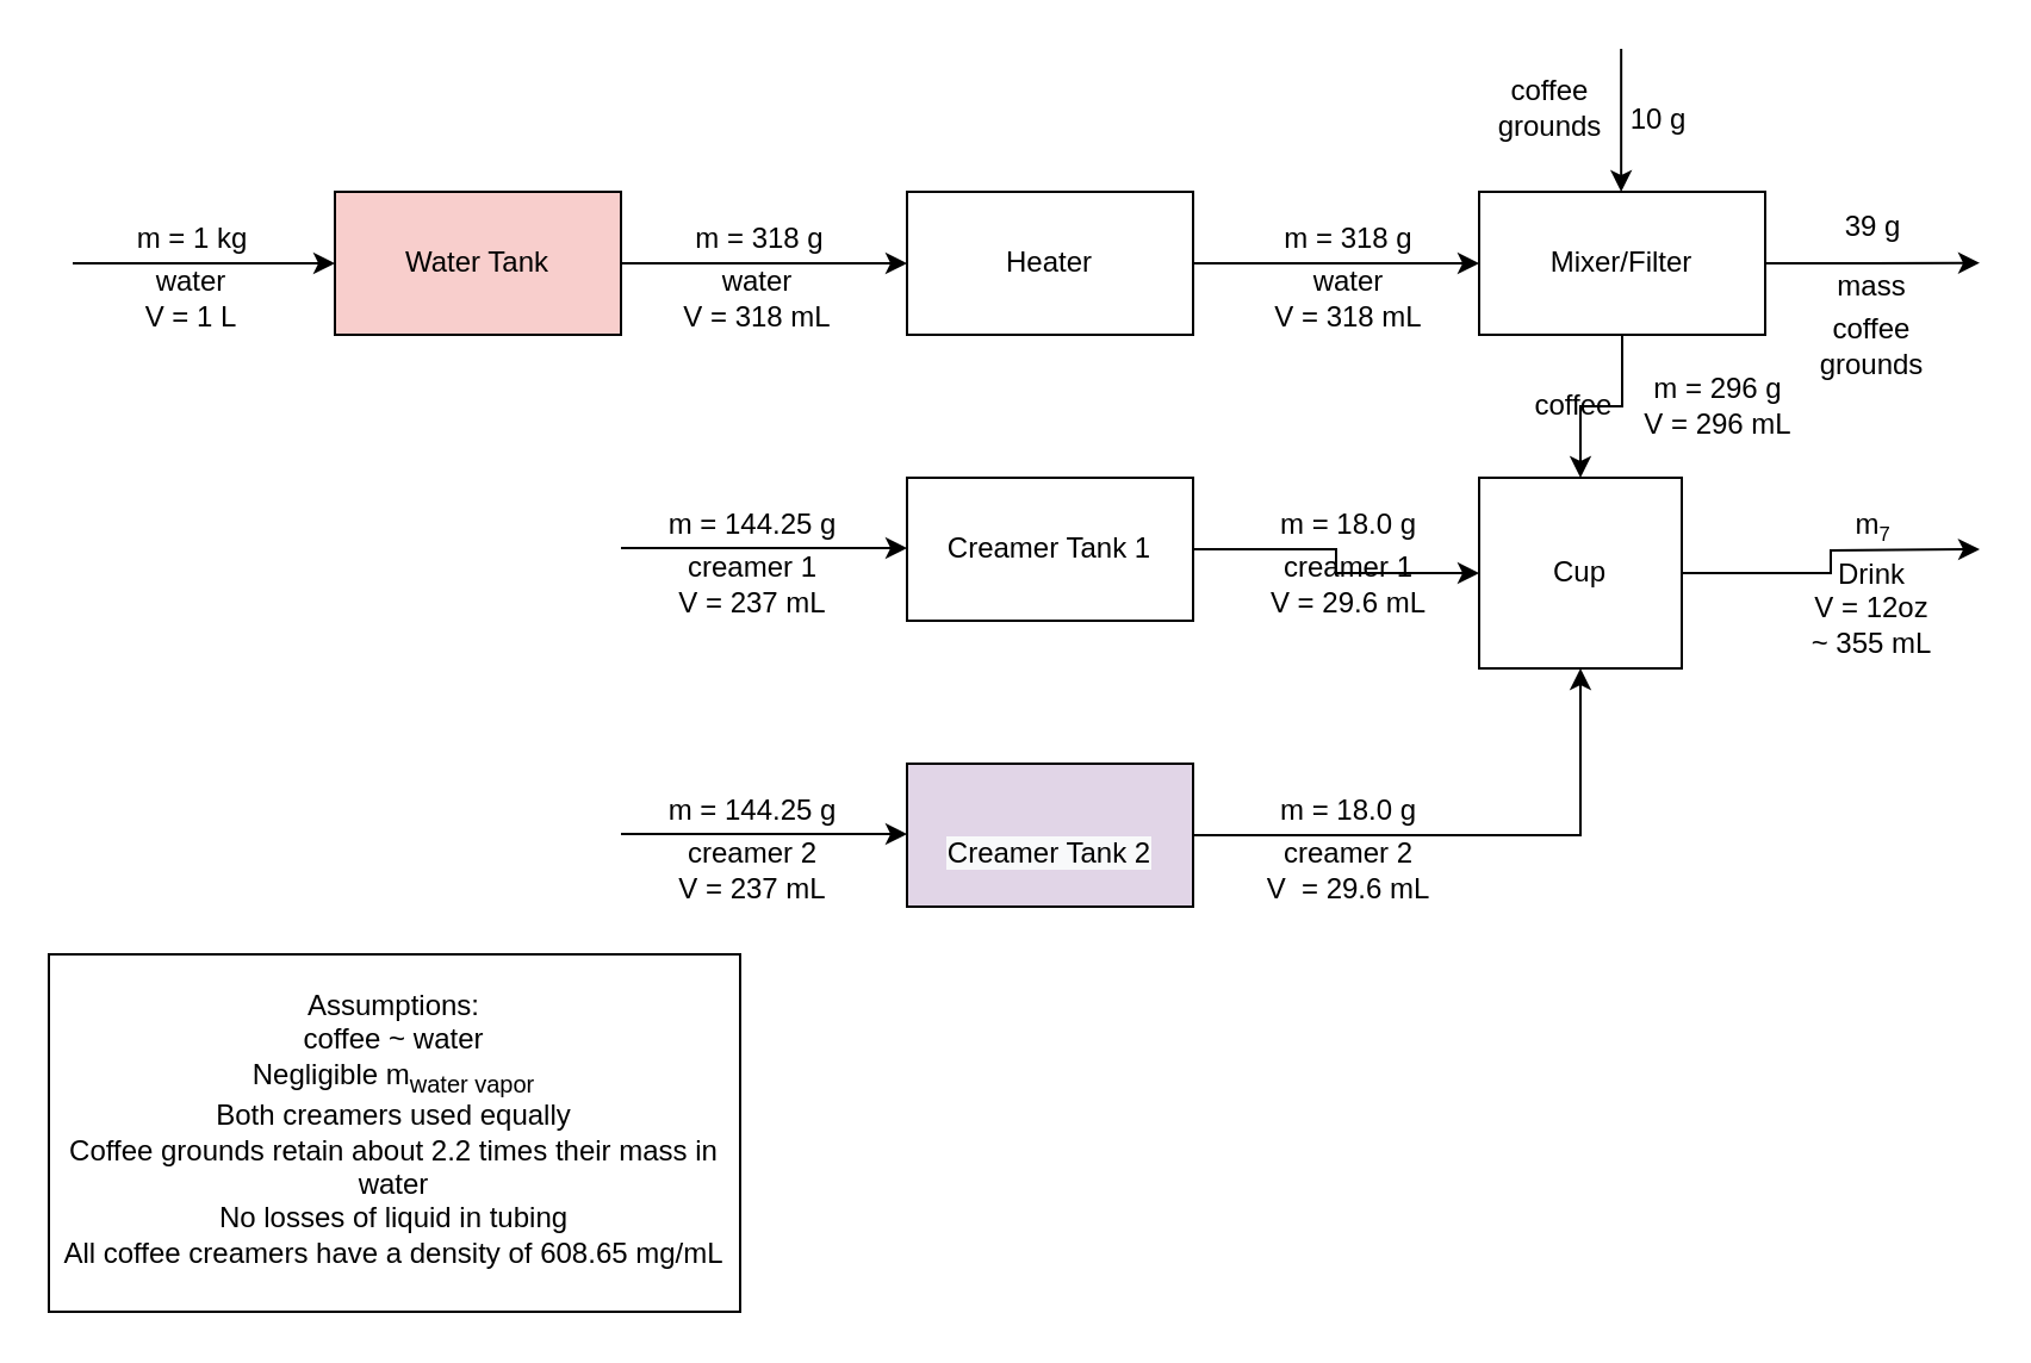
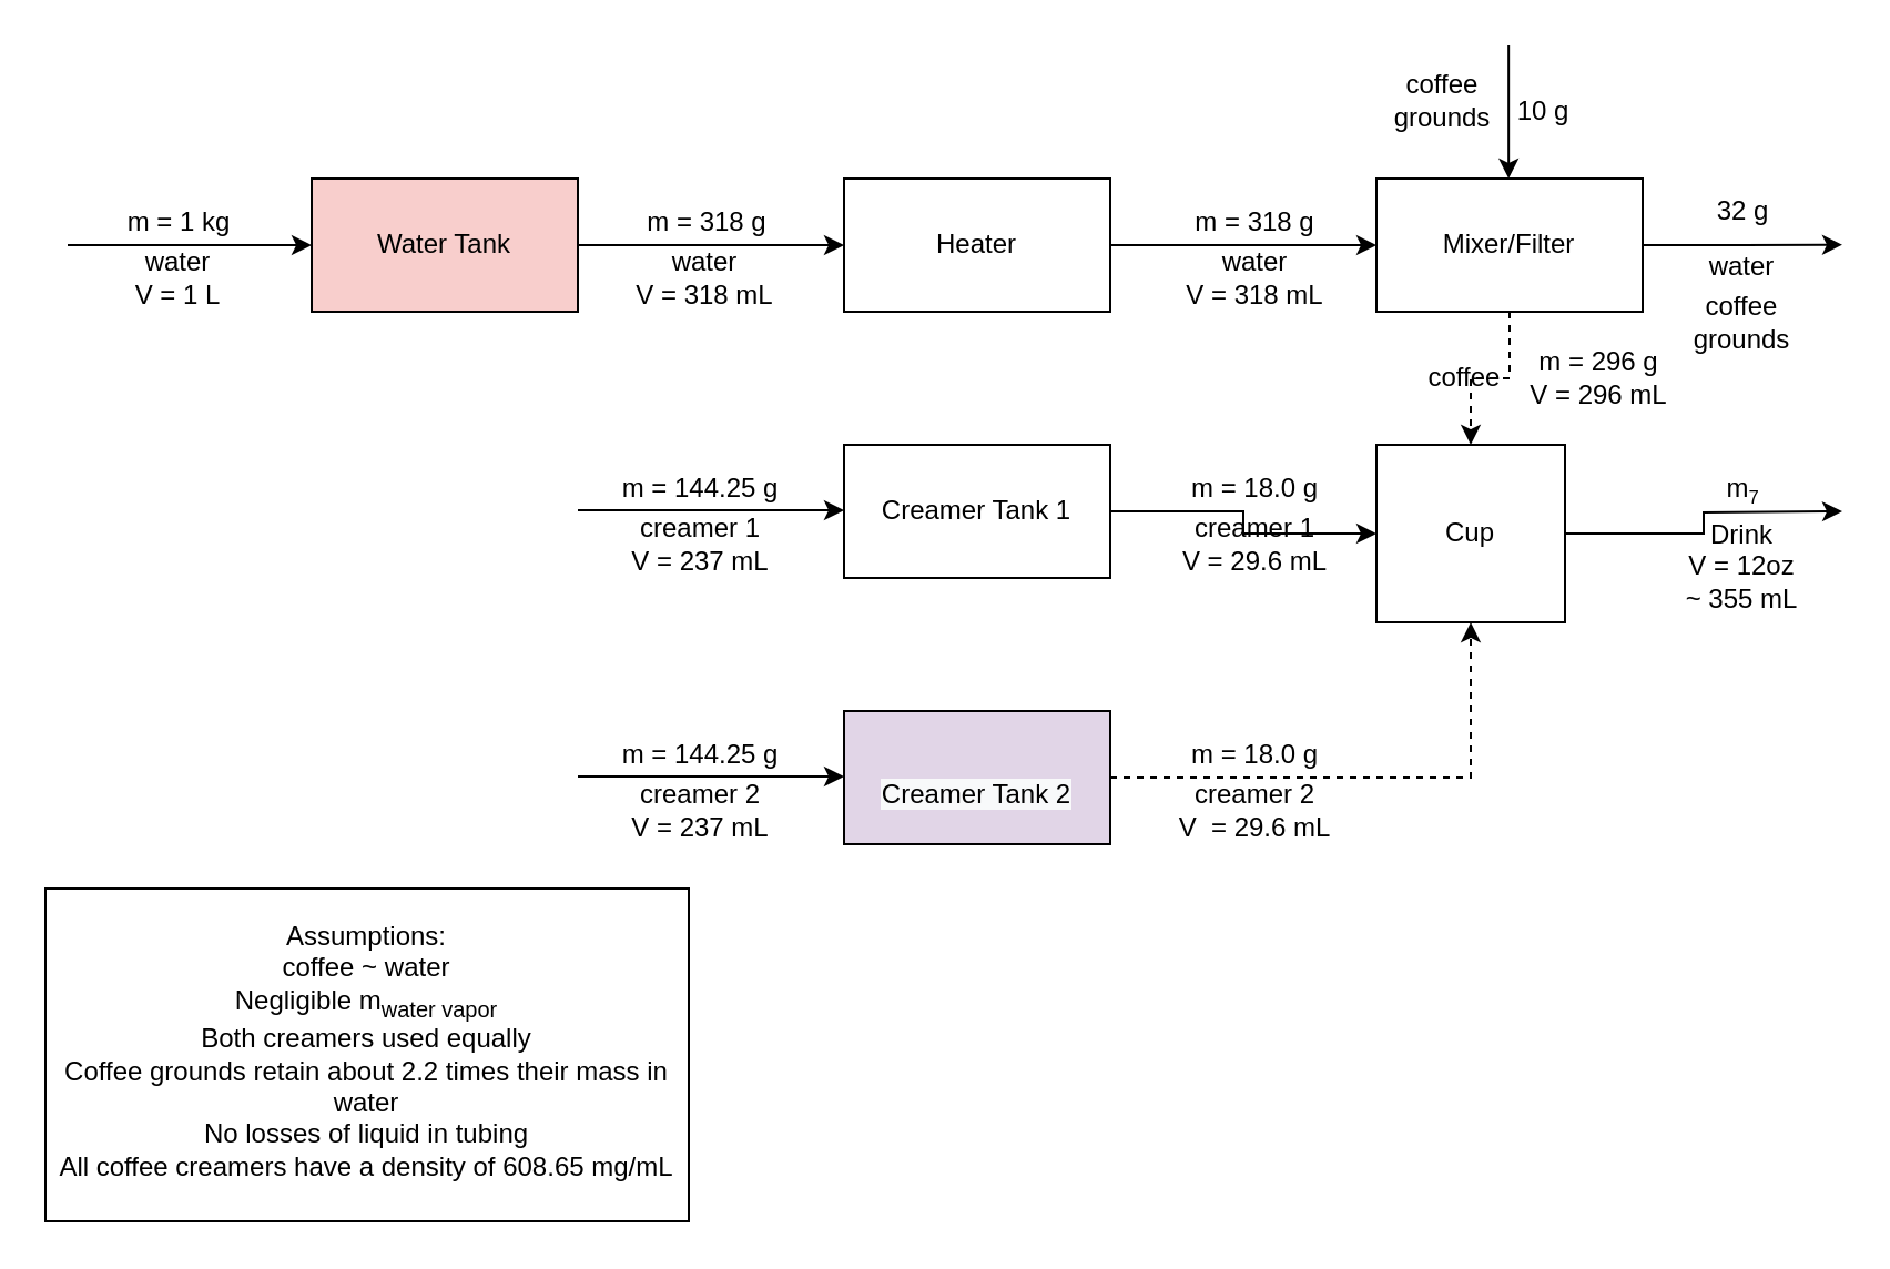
  <mxCell id="0" />
  <mxCell id="1" parent="0" />
  <mxCell id="2" style="edgeStyle=orthogonalEdgeStyle;rounded=0;orthogonalLoop=1;jettySize=auto;html=1;exitX=1;exitY=0.5;exitDx=0;exitDy=0;" edge="1" parent="1" source="3" target="5"><mxGeometry relative="1" as="geometry" /></mxCell>
  <mxCell id="3" value="Water Tank" style="rounded=0;whiteSpace=wrap;html=1;fillColor=#f8cecc;" vertex="1" parent="1"><mxGeometry x="140" y="80" width="120" height="60" as="geometry" /></mxCell>
  <mxCell id="4" style="edgeStyle=orthogonalEdgeStyle;rounded=0;orthogonalLoop=1;jettySize=auto;html=1;exitX=1;exitY=0.5;exitDx=0;exitDy=0;entryX=0;entryY=0.5;entryDx=0;entryDy=0;" edge="1" parent="1" source="5" target="10"><mxGeometry relative="1" as="geometry" /></mxCell>
  <mxCell id="5" value="Heater" style="rounded=0;whiteSpace=wrap;html=1;" vertex="1" parent="1"><mxGeometry x="380" y="80" width="120" height="60" as="geometry" /></mxCell>
  <mxCell id="6" style="edgeStyle=orthogonalEdgeStyle;rounded=0;orthogonalLoop=1;jettySize=auto;html=1;exitX=1;exitY=0.5;exitDx=0;exitDy=0;" edge="1" parent="1" source="7"><mxGeometry relative="1" as="geometry"><mxPoint x="830" y="230" as="targetPoint" /></mxGeometry></mxCell>
  <mxCell id="7" value="Cup" style="rounded=0;whiteSpace=wrap;html=1;" vertex="1" parent="1"><mxGeometry x="620" y="200" width="85" height="80" as="geometry" /></mxCell>
- <mxCell id="8" style="edgeStyle=orthogonalEdgeStyle;rounded=0;orthogonalLoop=1;jettySize=auto;html=1;exitX=0.5;exitY=1;exitDx=0;exitDy=0;entryX=0.5;entryY=0;entryDx=0;entryDy=0;" edge="1" parent="1" source="10" target="7"><mxGeometry relative="1" as="geometry" /></mxCell>
+ <mxCell id="8" style="edgeStyle=orthogonalEdgeStyle;rounded=0;orthogonalLoop=1;jettySize=auto;html=1;exitX=0.5;exitY=1;exitDx=0;exitDy=0;entryX=0.5;entryY=0;entryDx=0;entryDy=0;dashed=1;" edge="1" parent="1" source="10" target="7"><mxGeometry relative="1" as="geometry" /></mxCell>
  <mxCell id="9" style="edgeStyle=orthogonalEdgeStyle;rounded=0;orthogonalLoop=1;jettySize=auto;html=1;exitX=1;exitY=0.5;exitDx=0;exitDy=0;" edge="1" parent="1" source="10"><mxGeometry relative="1" as="geometry"><mxPoint x="830" y="109.833" as="targetPoint" /></mxGeometry></mxCell>
  <mxCell id="10" value="Mixer/Filter" style="rounded=0;whiteSpace=wrap;html=1;" vertex="1" parent="1"><mxGeometry x="620" y="80" width="120" height="60" as="geometry" /></mxCell>
  <mxCell id="11" style="edgeStyle=orthogonalEdgeStyle;rounded=0;orthogonalLoop=1;jettySize=auto;html=1;exitX=1;exitY=0.5;exitDx=0;exitDy=0;entryX=0;entryY=0.5;entryDx=0;entryDy=0;" edge="1" parent="1" source="12" target="7"><mxGeometry relative="1" as="geometry" /></mxCell>
  <mxCell id="12" value="Creamer Tank 1" style="rounded=0;whiteSpace=wrap;html=1;" vertex="1" parent="1"><mxGeometry x="380" y="200" width="120" height="60" as="geometry" /></mxCell>
- <mxCell id="13" style="edgeStyle=orthogonalEdgeStyle;rounded=0;orthogonalLoop=1;jettySize=auto;html=1;exitX=1;exitY=0.5;exitDx=0;exitDy=0;entryX=0.5;entryY=1;entryDx=0;entryDy=0;" edge="1" parent="1" source="14" target="7"><mxGeometry relative="1" as="geometry" /></mxCell>
+ <mxCell id="13" style="edgeStyle=orthogonalEdgeStyle;rounded=0;orthogonalLoop=1;jettySize=auto;html=1;exitX=1;exitY=0.5;exitDx=0;exitDy=0;entryX=0.5;entryY=1;entryDx=0;entryDy=0;dashed=1;" edge="1" parent="1" source="14" target="7"><mxGeometry relative="1" as="geometry" /></mxCell>
  <mxCell id="14" value="&lt;br&gt;&lt;span style=&quot;color: rgb(0 , 0 , 0) ; font-family: &amp;#34;helvetica&amp;#34; ; font-size: 12px ; font-style: normal ; font-weight: 400 ; letter-spacing: normal ; text-align: center ; text-indent: 0px ; text-transform: none ; word-spacing: 0px ; background-color: rgb(248 , 249 , 250) ; display: inline ; float: none&quot;&gt;Creamer Tank 2&lt;br&gt;&lt;/span&gt;" style="rounded=0;whiteSpace=wrap;html=1;fillColor=#e1d5e7;" vertex="1" parent="1"><mxGeometry x="380" y="320" width="120" height="60" as="geometry" /></mxCell>
  <mxCell id="15" value="" style="endArrow=classic;html=1;rounded=0;entryX=0;entryY=0.5;entryDx=0;entryDy=0;" edge="1" parent="1" target="3"><mxGeometry width="50" height="50" relative="1" as="geometry"><mxPoint x="30" y="110" as="sourcePoint" /><mxPoint x="450" y="180" as="targetPoint" /></mxGeometry></mxCell>
  <mxCell id="16" value="m = 1 kg" style="text;html=1;align=center;verticalAlign=middle;resizable=0;points=[];autosize=1;strokeColor=none;fillColor=none;" vertex="1" parent="1"><mxGeometry x="50" y="90" width="60" height="20" as="geometry" /></mxCell>
  <mxCell id="17" style="edgeStyle=orthogonalEdgeStyle;rounded=0;orthogonalLoop=1;jettySize=auto;html=1;exitX=1;exitY=0.5;exitDx=0;exitDy=0;" edge="1" parent="1"><mxGeometry relative="1" as="geometry"><mxPoint x="260" y="349.5" as="sourcePoint" /><mxPoint x="380" y="349.5" as="targetPoint" /></mxGeometry></mxCell>
  <mxCell id="18" style="edgeStyle=orthogonalEdgeStyle;rounded=0;orthogonalLoop=1;jettySize=auto;html=1;exitX=1;exitY=0.5;exitDx=0;exitDy=0;" edge="1" parent="1"><mxGeometry relative="1" as="geometry"><mxPoint x="260" y="229.5" as="sourcePoint" /><mxPoint x="380" y="229.5" as="targetPoint" /><Array as="points"><mxPoint x="280" y="229.5" /><mxPoint x="280" y="229.5" /></Array></mxGeometry></mxCell>
  <mxCell id="19" value="water&lt;br&gt;V = 1 L" style="text;html=1;strokeColor=none;fillColor=none;align=center;verticalAlign=middle;whiteSpace=wrap;rounded=0;" vertex="1" parent="1"><mxGeometry x="50" y="110" width="60" height="30" as="geometry" /></mxCell>
  <mxCell id="20" value="water&lt;br&gt;V = 318 mL" style="text;html=1;strokeColor=none;fillColor=none;align=center;verticalAlign=middle;whiteSpace=wrap;rounded=0;" vertex="1" parent="1"><mxGeometry x="285" y="110" width="65" height="30" as="geometry" /></mxCell>
  <mxCell id="21" value="m = 318 g" style="text;html=1;align=center;verticalAlign=middle;resizable=0;points=[];autosize=1;strokeColor=none;fillColor=none;" vertex="1" parent="1"><mxGeometry x="530" y="90" width="70" height="20" as="geometry" /></mxCell>
  <mxCell id="22" value="10 g" style="text;html=1;align=center;verticalAlign=middle;resizable=0;points=[];autosize=1;strokeColor=none;fillColor=none;" vertex="1" parent="1"><mxGeometry x="675" y="40" width="40" height="20" as="geometry" /></mxCell>
  <mxCell id="23" value="m = 296 g&lt;br&gt;V = 296 mL" style="text;html=1;align=center;verticalAlign=middle;resizable=0;points=[];autosize=1;strokeColor=none;fillColor=none;" vertex="1" parent="1"><mxGeometry x="680" y="155" width="80" height="30" as="geometry" /></mxCell>
  <mxCell id="24" value="m = 18.0 g" style="text;html=1;align=center;verticalAlign=middle;resizable=0;points=[];autosize=1;strokeColor=none;fillColor=none;" vertex="1" parent="1"><mxGeometry x="530" y="210" width="70" height="20" as="geometry" /></mxCell>
  <mxCell id="25" value="m = 144.25 g" style="text;html=1;align=center;verticalAlign=middle;resizable=0;points=[];autosize=1;strokeColor=none;fillColor=none;" vertex="1" parent="1"><mxGeometry x="270" y="210" width="90" height="20" as="geometry" /></mxCell>
  <mxCell id="26" value="m&lt;span style=&quot;font-size: 10px&quot;&gt;&lt;sub&gt;7&lt;/sub&gt;&lt;/span&gt;" style="text;html=1;align=center;verticalAlign=middle;resizable=0;points=[];autosize=1;strokeColor=none;fillColor=none;" vertex="1" parent="1"><mxGeometry x="770" y="210" width="30" height="20" as="geometry" /></mxCell>
- <mxCell id="27" value="mass" style="text;html=1;strokeColor=none;fillColor=none;align=center;verticalAlign=middle;whiteSpace=wrap;rounded=0;" vertex="1" parent="1"><mxGeometry x="755" y="105" width="60" height="30" as="geometry" /></mxCell>
+ <mxCell id="27" value="water" style="text;html=1;strokeColor=none;fillColor=none;align=center;verticalAlign=middle;whiteSpace=wrap;rounded=0;" vertex="1" parent="1"><mxGeometry x="755" y="105" width="60" height="30" as="geometry" /></mxCell>
  <mxCell id="28" value="coffee" style="text;html=1;strokeColor=none;fillColor=none;align=center;verticalAlign=middle;whiteSpace=wrap;rounded=0;" vertex="1" parent="1"><mxGeometry x="630" y="155" width="60" height="30" as="geometry" /></mxCell>
  <mxCell id="29" value="Drink&lt;br&gt;V = 12oz ~ 355 mL" style="text;html=1;strokeColor=none;fillColor=none;align=center;verticalAlign=middle;whiteSpace=wrap;rounded=0;" vertex="1" parent="1"><mxGeometry x="755" y="240" width="60" height="30" as="geometry" /></mxCell>
  <mxCell id="30" value="creamer 2&lt;br&gt;V = 237 mL" style="text;html=1;strokeColor=none;fillColor=none;align=center;verticalAlign=middle;whiteSpace=wrap;rounded=0;" vertex="1" parent="1"><mxGeometry x="277.5" y="350" width="75" height="30" as="geometry" /></mxCell>
  <mxCell id="31" value="creamer 1&lt;br&gt;V = 237 mL" style="text;html=1;strokeColor=none;fillColor=none;align=center;verticalAlign=middle;whiteSpace=wrap;rounded=0;" vertex="1" parent="1"><mxGeometry x="282.5" y="230" width="65" height="30" as="geometry" /></mxCell>
  <mxCell id="32" value="creamer 1&lt;br&gt;V = 29.6 mL" style="text;html=1;strokeColor=none;fillColor=none;align=center;verticalAlign=middle;whiteSpace=wrap;rounded=0;" vertex="1" parent="1"><mxGeometry x="527.5" y="230" width="75" height="30" as="geometry" /></mxCell>
  <mxCell id="33" value="creamer 2&lt;br&gt;V&amp;nbsp;&amp;nbsp;= 29.6 mL" style="text;html=1;strokeColor=none;fillColor=none;align=center;verticalAlign=middle;whiteSpace=wrap;rounded=0;" vertex="1" parent="1"><mxGeometry x="527.5" y="350" width="75" height="30" as="geometry" /></mxCell>
  <mxCell id="34" style="edgeStyle=orthogonalEdgeStyle;rounded=0;orthogonalLoop=1;jettySize=auto;html=1;exitX=0.5;exitY=1;exitDx=0;exitDy=0;entryX=0.5;entryY=0;entryDx=0;entryDy=0;" edge="1" parent="1"><mxGeometry relative="1" as="geometry"><mxPoint x="679.58" y="20" as="sourcePoint" /><mxPoint x="679.58" y="80" as="targetPoint" /></mxGeometry></mxCell>
- <mxCell id="35" value="39 g" style="text;html=1;align=center;verticalAlign=middle;resizable=0;points=[];autosize=1;strokeColor=none;fillColor=none;" vertex="1" parent="1"><mxGeometry x="765" y="85" width="40" height="20" as="geometry" /></mxCell>
+ <mxCell id="35" value="32 g" style="text;html=1;align=center;verticalAlign=middle;resizable=0;points=[];autosize=1;strokeColor=none;fillColor=none;" vertex="1" parent="1"><mxGeometry x="765" y="85" width="40" height="20" as="geometry" /></mxCell>
  <mxCell id="36" value="coffee grounds" style="text;html=1;strokeColor=none;fillColor=none;align=center;verticalAlign=middle;whiteSpace=wrap;rounded=0;" vertex="1" parent="1"><mxGeometry x="620" y="30" width="60" height="30" as="geometry" /></mxCell>
  <mxCell id="37" value="coffee grounds" style="text;html=1;strokeColor=none;fillColor=none;align=center;verticalAlign=middle;whiteSpace=wrap;rounded=0;" vertex="1" parent="1"><mxGeometry x="755" y="130" width="60" height="30" as="geometry" /></mxCell>
  <mxCell id="38" value="Assumptions:&lt;br&gt;coffee ~ water&lt;br&gt;Negligible m&lt;sub&gt;water vapor&lt;br&gt;&lt;/sub&gt;Both creamers used equally &lt;br&gt;Coffee grounds retain about 2.2 times their mass in water &lt;br&gt;No losses of liquid in tubing &lt;br&gt;All coffee creamers have a density of 608.65 mg/mL&lt;sub&gt;&lt;br&gt;&lt;/sub&gt;" style="rounded=0;whiteSpace=wrap;html=1;" vertex="1" parent="1"><mxGeometry y="400" width="290" height="150" as="geometry" x="20" /></mxCell>
  <mxCell id="39" value="m = 144.25 g" style="text;html=1;align=center;verticalAlign=middle;resizable=0;points=[];autosize=1;strokeColor=none;fillColor=none;" vertex="1" parent="1"><mxGeometry x="270" y="330" width="90" height="20" as="geometry" /></mxCell>
  <mxCell id="40" value="m = 18.0 g" style="text;html=1;align=center;verticalAlign=middle;resizable=0;points=[];autosize=1;strokeColor=none;fillColor=none;" vertex="1" parent="1"><mxGeometry x="530" y="330" width="70" height="20" as="geometry" /></mxCell>
  <mxCell id="41" value="m = 318 g" style="text;html=1;align=center;verticalAlign=middle;resizable=0;points=[];autosize=1;strokeColor=none;fillColor=none;" vertex="1" parent="1"><mxGeometry x="282.5" y="90" width="70" height="20" as="geometry" /></mxCell>
  <mxCell id="42" value="water&lt;br&gt;V = 318 mL" style="text;html=1;strokeColor=none;fillColor=none;align=center;verticalAlign=middle;whiteSpace=wrap;rounded=0;" vertex="1" parent="1"><mxGeometry x="532.5" y="110" width="65" height="30" as="geometry" /></mxCell>
